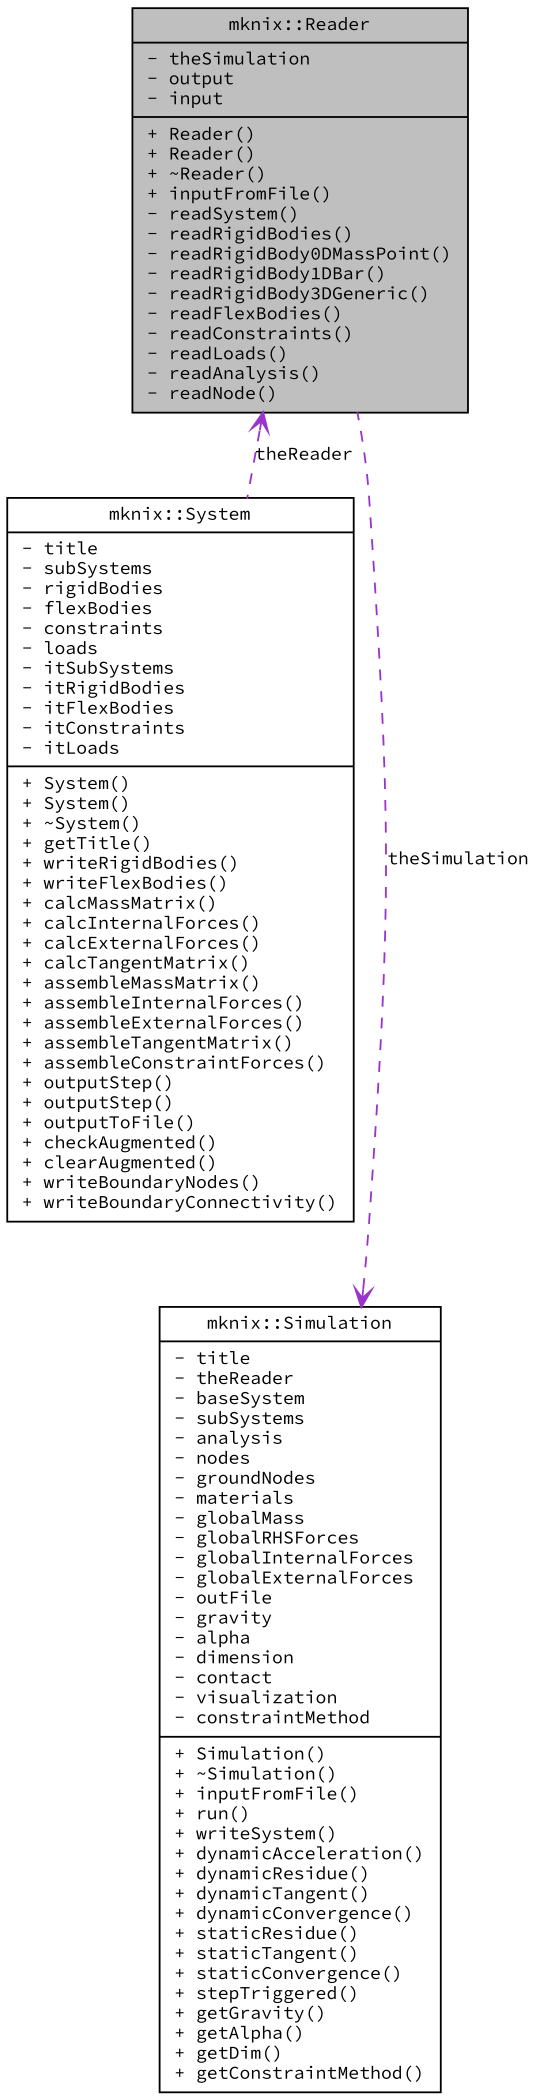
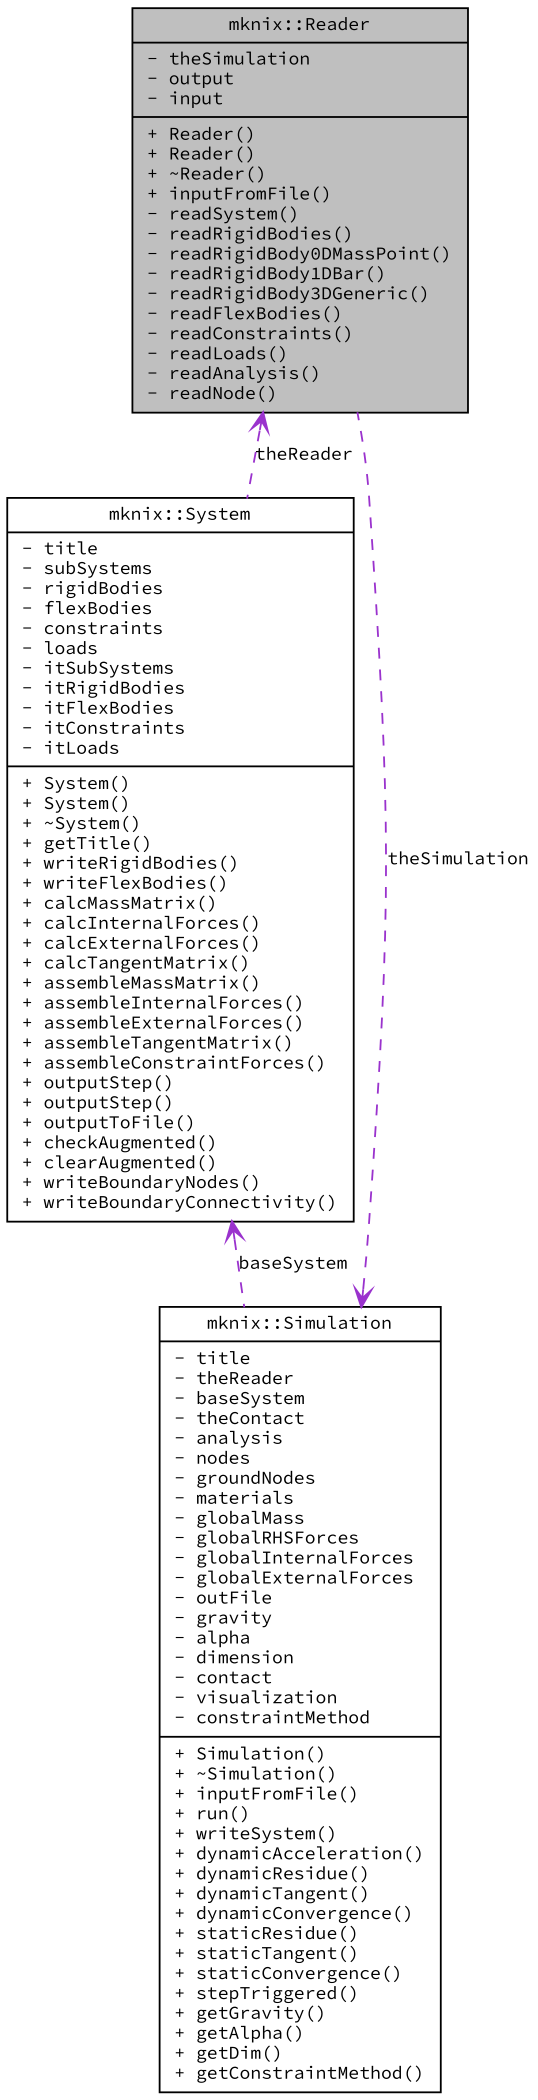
  digraph {
    fontname="Source Code Pro"
    node [color=black fillcolor=white fontname="Source Code Pro" fontsize=10 shape=record style=filled]
    edge [arrowtail=open color=darkorchid3 dir=back fontname="Source Code Pro" fontsize=10 labelfontname="FreeSans.ttf" labelfontsize=10 style=dashed]
    n1 [fillcolor=grey75 fontcolor=black height=0.2 label="{mknix::Reader\n|- theSimulation\l- output\l- input\l|+ Reader()\l+ Reader()\l+ ~Reader()\l+ inputFromFile()\l- readSystem()\l- readRigidBodies()\l- readRigidBody0DMassPoint()\l- readRigidBody1DBar()\l- readRigidBody3DGeneric()\l- readFlexBodies()\l- readConstraints()\l- readLoads()\l- readAnalysis()\l- readNode()\l}" width=0.4]
    n2 [height=0.2 label="{mknix::System\n|- title\l- subSystems\l- rigidBodies\l- flexBodies\l- constraints\l- loads\l- itSubSystems\l- itRigidBodies\l- itFlexBodies\l- itConstraints\l- itLoads\l|+ System()\l+ System()\l+ ~System()\l+ getTitle()\l+ writeRigidBodies()\l+ writeFlexBodies()\l+ calcMassMatrix()\l+ calcInternalForces()\l+ calcExternalForces()\l+ calcTangentMatrix()\l+ assembleMassMatrix()\l+ assembleInternalForces()\l+ assembleExternalForces()\l+ assembleTangentMatrix()\l+ assembleConstraintForces()\l+ outputStep()\l+ outputStep()\l+ outputToFile()\l+ checkAugmented()\l+ clearAugmented()\l+ writeBoundaryNodes()\l+ writeBoundaryConnectivity()\l}" width=0.4]
-   n3 [height=0.2 label="{mknix::Simulation\n|- title\l- theReader\l- baseSystem\l- subSystems\l- analysis\l- nodes\l- groundNodes\l- materials\l- globalMass\l- globalRHSForces\l- globalInternalForces\l- globalExternalForces\l- outFile\l- gravity\l- alpha\l- dimension\l- contact\l- visualization\l- constraintMethod\l|+ Simulation()\l+ ~Simulation()\l+ inputFromFile()\l+ run()\l+ writeSystem()\l+ dynamicAcceleration()\l+ dynamicResidue()\l+ dynamicTangent()\l+ dynamicConvergence()\l+ staticResidue()\l+ staticTangent()\l+ staticConvergence()\l+ stepTriggered()\l+ getGravity()\l+ getAlpha()\l+ getDim()\l+ getConstraintMethod()\l}" width=0.4]
+   n3 [height=0.2 label="{mknix::Simulation\n|- title\l- theReader\l- baseSystem\l- theContact\l- analysis\l- nodes\l- groundNodes\l- materials\l- globalMass\l- globalRHSForces\l- globalInternalForces\l- globalExternalForces\l- outFile\l- gravity\l- alpha\l- dimension\l- contact\l- visualization\l- constraintMethod\l|+ Simulation()\l+ ~Simulation()\l+ inputFromFile()\l+ run()\l+ writeSystem()\l+ dynamicAcceleration()\l+ dynamicResidue()\l+ dynamicTangent()\l+ dynamicConvergence()\l+ staticResidue()\l+ staticTangent()\l+ staticConvergence()\l+ stepTriggered()\l+ getGravity()\l+ getAlpha()\l+ getDim()\l+ getConstraintMethod()\l}" width=0.4]
    n1 -> n2 [label=theReader]
+   n2 -> n3 [label=baseSystem]
    n3 -> n1 [label=theSimulation]
  }
